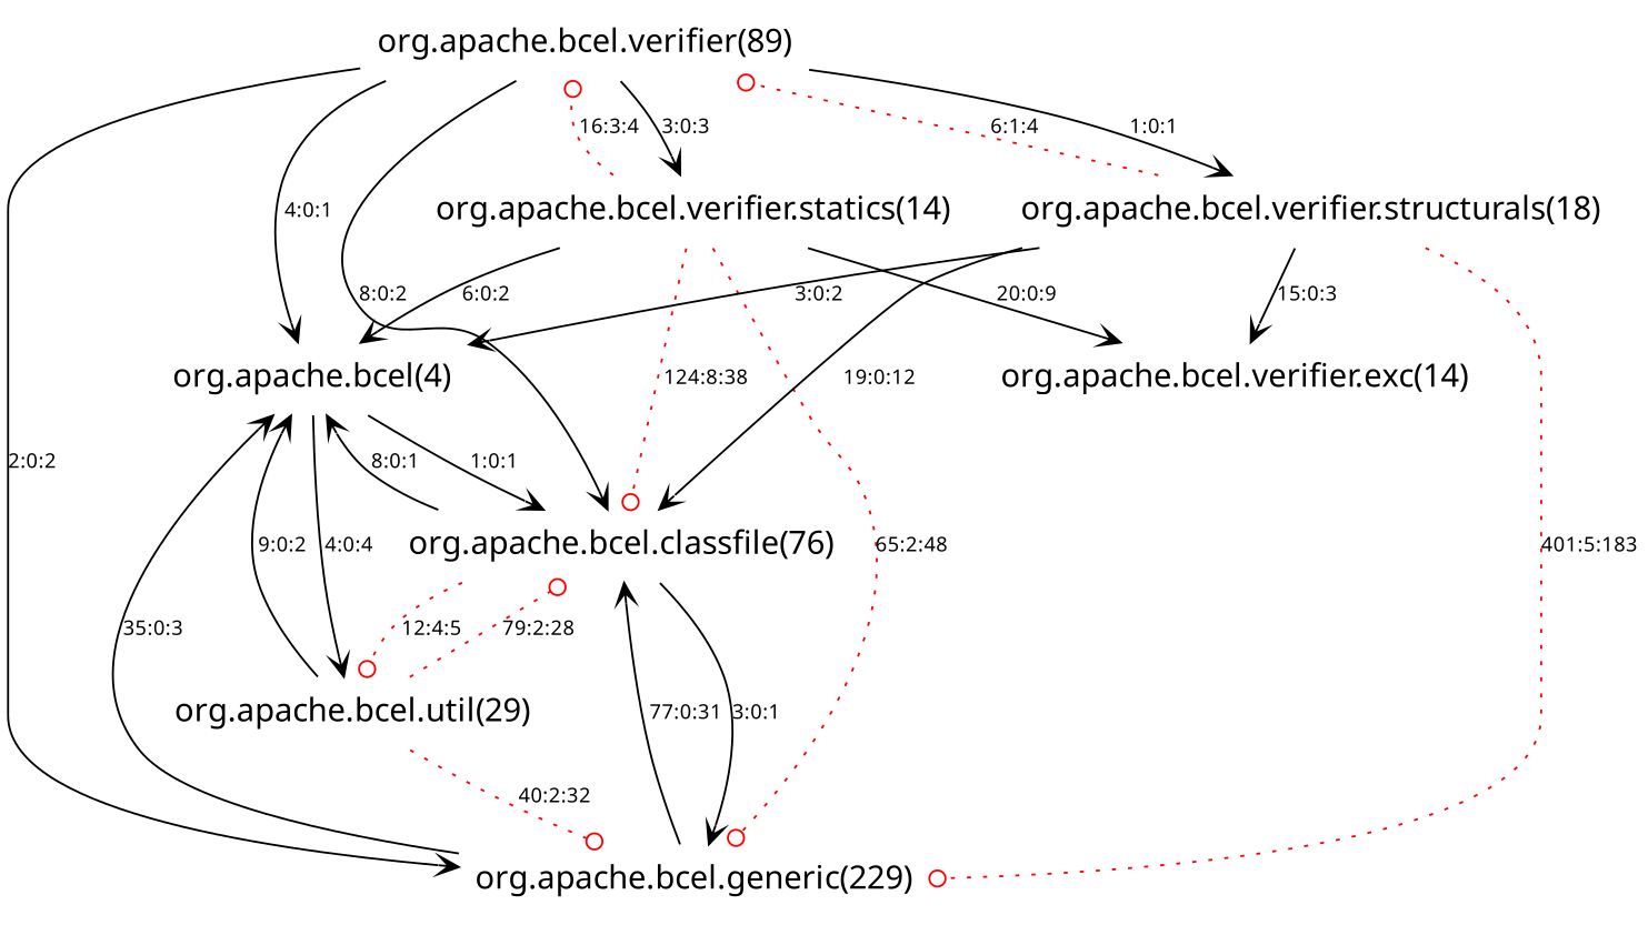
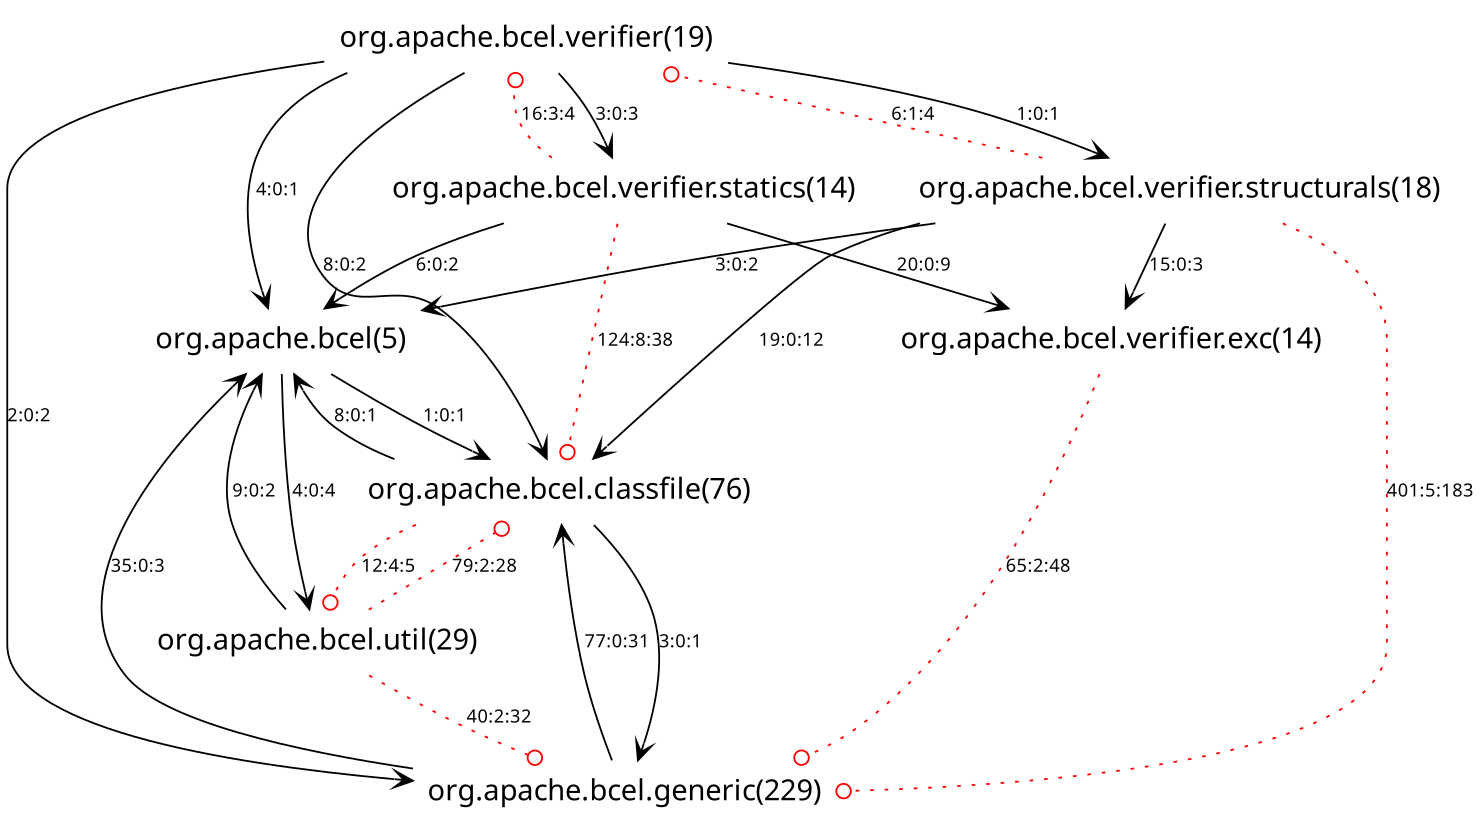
  digraph {
    node [fontname=Skia fontsize=16 shape=plaintext]
    edge [arrowhead=vee color=black fontname=Skia fontsize=10]
-   n1 [label="org.apache.bcel.verifier(89)"]
-   n2 [label="org.apache.bcel(4)"]
+   n1 [label="org.apache.bcel.verifier(19)"]
+   n2 [label="org.apache.bcel(5)"]
    n3 [label="org.apache.bcel.generic(229)"]
    n4 [label="org.apache.bcel.classfile(76)"]
    n5 [label="org.apache.bcel.verifier.statics(14)"]
    n6 [label="org.apache.bcel.verifier.structurals(18)"]
    n7 [label="org.apache.bcel.util(29)"]
    n8 [label="org.apache.bcel.verifier.exc(14)"]
    n1 -> n2 [label="4:0:1"]
    n1 -> n3 [label="2:0:2"]
    n1 -> n4 [label="8:0:2"]
    n1 -> n5 [label="3:0:3"]
    n1 -> n6 [label="1:0:1"]
    n2 -> n4 [label="1:0:1"]
    n2 -> n7 [label="4:0:4"]
    n3 -> n2 [label="35:0:3"]
    n3 -> n4 [label="77:0:31"]
    n4 -> n2 [label="8:0:1"]
    n4 -> n3 [label="3:0:1"]
    n4 -> n7 [arrowhead=odot color=red label="12:4:5" style=dotted]
    n5 -> n1 [arrowhead=odot color=red label="16:3:4" style=dotted]
    n5 -> n2 [label="6:0:2"]
-   n5 -> n3 [arrowhead=odot color=red label="65:2:48" style=dotted]
+   n8 -> n3 [arrowhead=odot color=red label="65:2:48" style=dotted]
    n5 -> n4 [arrowhead=odot color=red label="124:8:38" style=dotted]
    n5 -> n8 [label="20:0:9"]
    n6 -> n1 [arrowhead=odot color=red label="6:1:4" style=dotted]
    n6 -> n2 [label="3:0:2"]
    n6 -> n3 [arrowhead=odot color=red label="401:5:183" style=dotted]
    n6 -> n4 [label="19:0:12"]
    n6 -> n8 [label="15:0:3"]
    n7 -> n2 [label="9:0:2"]
    n7 -> n3 [arrowhead=odot color=red label="40:2:32" style=dotted]
    n7 -> n4 [arrowhead=odot color=red label="79:2:28" style=dotted]
  }
